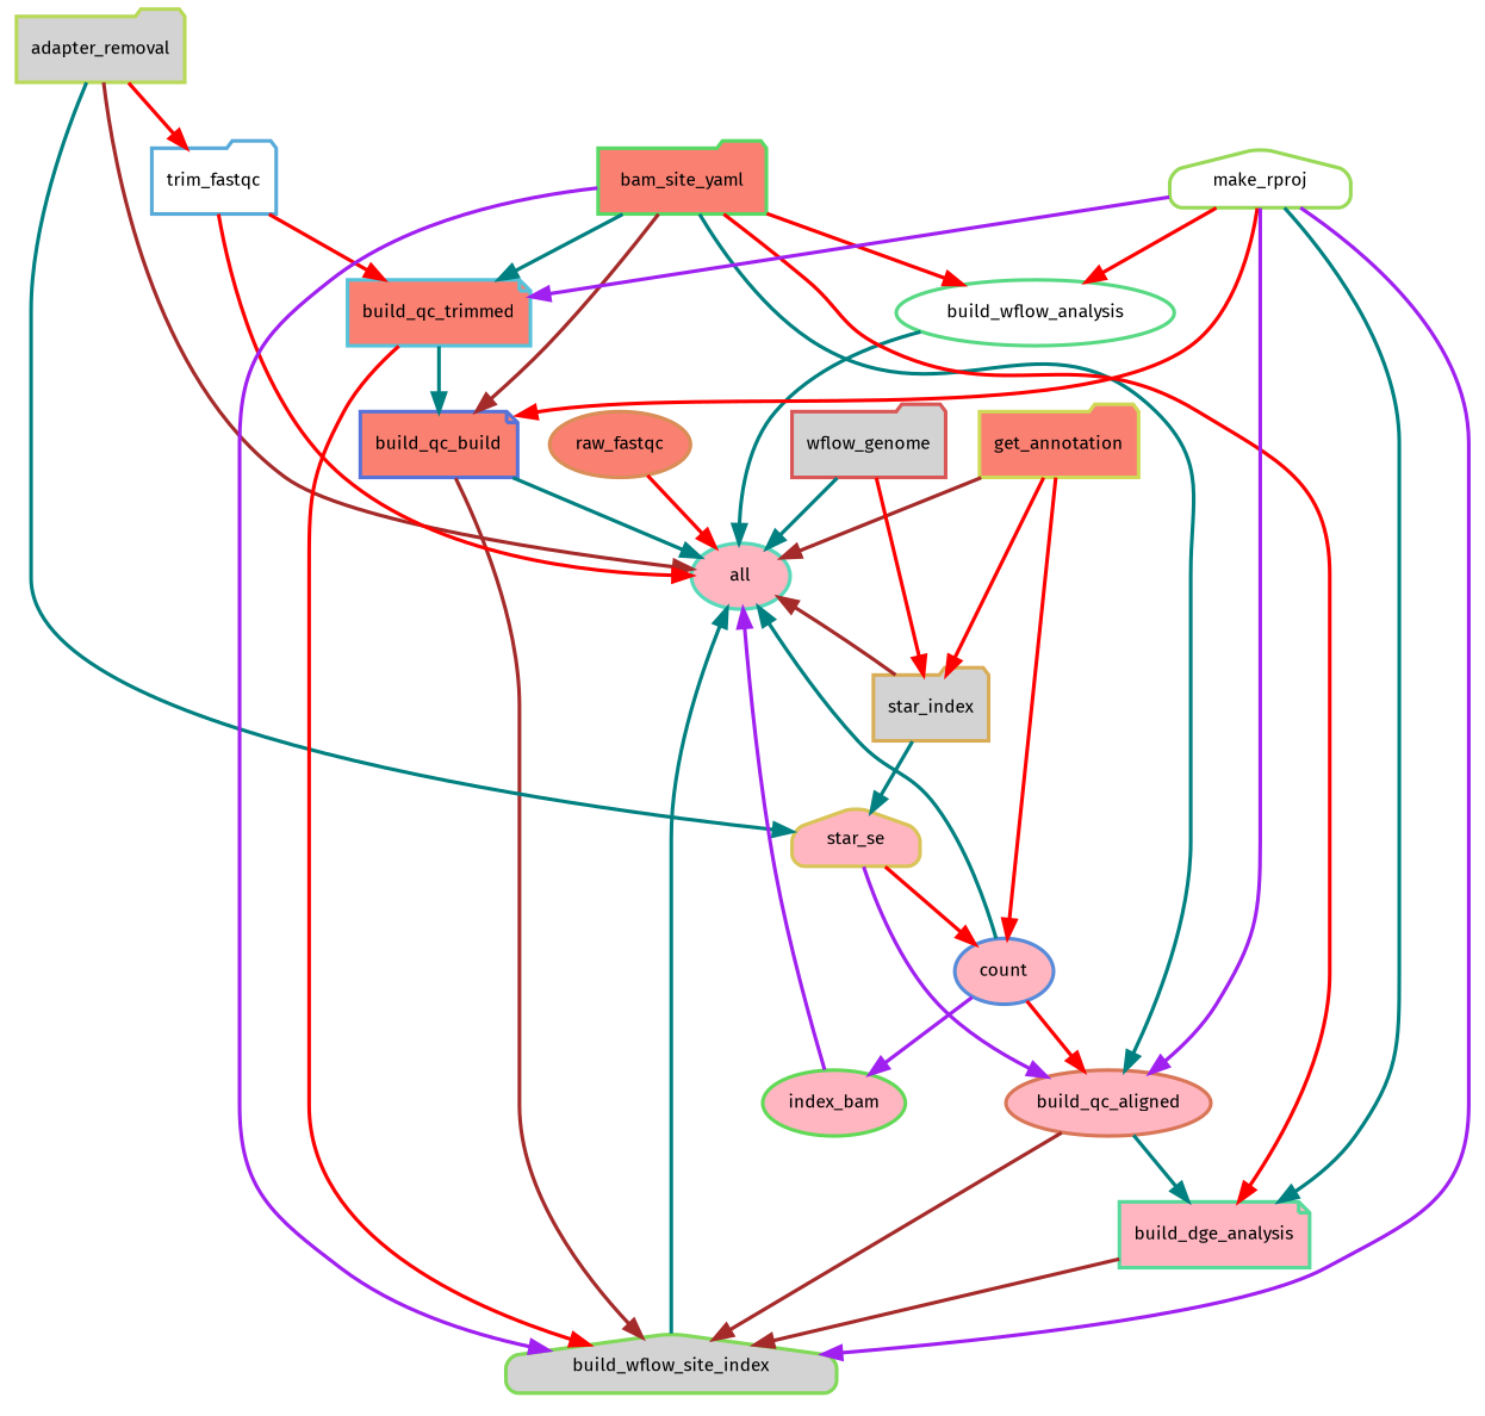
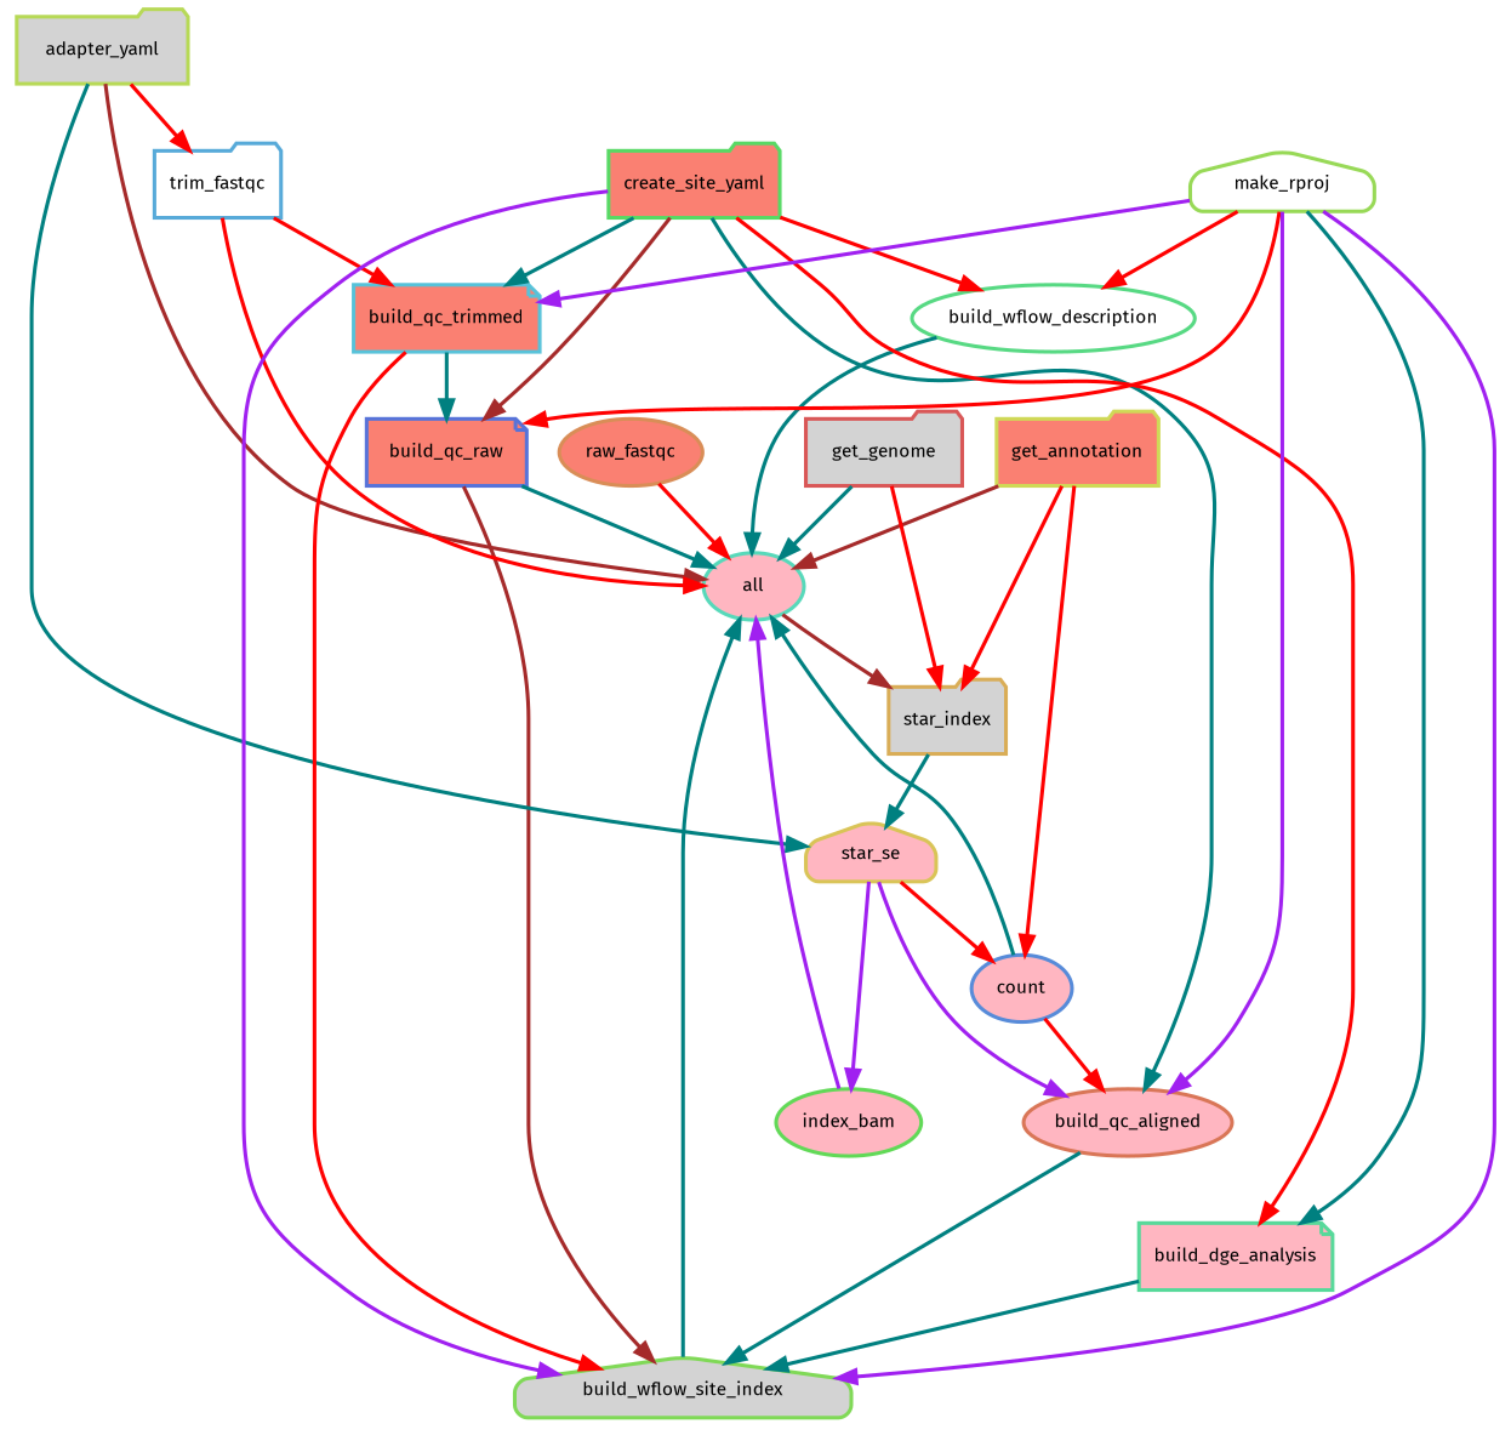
  digraph {
    bgcolor=white
    fontname="Fira Sans"
    node [fillcolor=lightpink fontname="Fira Sans" fontsize=10 penwidth=2 shape=ellipse style="rounded,filled"]
    edge [color=red fontname="Fira Sans" penwidth=2]
    n1 [color="0.46 0.6 0.85" label=all]
    n2 [color="0.07 0.6 0.85" fillcolor=salmon label=raw_fastqc]
-   n3 [color="0.63 0.6 0.85" fillcolor=salmon label=build_qc_build shape=note]
+   n3 [color="0.63 0.6 0.85" fillcolor=salmon label=build_qc_raw shape=note]
    n4 [color="0.28 0.6 0.85" fillcolor=lightgrey label=build_wflow_site_index shape=house]
-   n5 [color="0.21 0.6 0.85" fillcolor=lightgrey label=adapter_removal shape=folder]
+   n5 [color="0.21 0.6 0.85" fillcolor=lightgrey label=adapter_yaml shape=folder]
    n6 [color="0.56 0.6 0.85" fillcolor=white label=trim_fastqc shape=folder]
    n7 [color="0.14 0.6 0.85" label=star_se shape=house]
    n8 [color="0.53 0.6 0.85" fillcolor=salmon label=build_qc_trimmed shape=note]
    n9 [color="0.32 0.6 0.85" label=index_bam]
    n10 [color="0.60 0.6 0.85" label=count]
    n11 [color="0.04 0.6 0.85" label=build_qc_aligned]
-   n12 [color="0.39 0.6 0.85" fillcolor=white label=build_wflow_analysis]
+   n12 [color="0.39 0.6 0.85" fillcolor=white label=build_wflow_description]
    n13 [color="0.42 0.6 0.85" label=build_dge_analysis shape=note]
    n14 [color="0.18 0.6 0.85" fillcolor=salmon label=get_annotation shape=folder]
    n15 [color="0.11 0.6 0.85" fillcolor=lightgrey label=star_index shape=folder]
-   n16 [color="0.00 0.6 0.85" fillcolor=lightgrey label=wflow_genome shape=folder]
-   n17 [color="0.35 0.6 0.85" fillcolor=salmon label=bam_site_yaml shape=folder]
+   n16 [color="0.00 0.6 0.85" fillcolor=lightgrey label=get_genome shape=folder]
+   n17 [color="0.35 0.6 0.85" fillcolor=salmon label=create_site_yaml shape=folder]
    n18 [color="0.25 0.6 0.85" fillcolor=white label=make_rproj shape=house]
    n2 -> n1
    n3 -> n1 [color=teal]
    n3 -> n4 [color=brown]
    n4 -> n1 [color=teal]
    n5 -> n1 [color=brown]
    n5 -> n6
    n5 -> n7 [color=teal]
    n6 -> n1
    n6 -> n8
-   n10 -> n9 [color=purple]
+   n7 -> n9 [color=purple]
    n7 -> n10
    n7 -> n11 [color=purple]
    n8 -> n3 [color=teal]
    n8 -> n4
    n9 -> n1 [color=purple]
    n10 -> n1 [color=teal]
    n10 -> n11
-   n11 -> n4 [color=brown]
-   n11 -> n13 [color=teal]
+   n11 -> n4 [color=teal]
    n12 -> n1 [color=teal]
-   n13 -> n4 [color=brown]
+   n13 -> n4 [color=teal]
    n14 -> n1 [color=brown]
    n14 -> n10
    n14 -> n15
-   n15 -> n1 [color=brown]
+   n1 -> n15 [color=brown]
    n15 -> n7 [color=teal]
    n16 -> n1 [color=teal]
    n16 -> n15
    n17 -> n3 [color=brown]
    n17 -> n4 [color=purple]
    n17 -> n8 [color=teal]
    n17 -> n11 [color=teal]
    n17 -> n12
    n17 -> n13
    n18 -> n3
    n18 -> n4 [color=purple]
    n18 -> n8 [color=purple]
    n18 -> n11 [color=purple]
    n18 -> n12
    n18 -> n13 [color=teal]
  }
